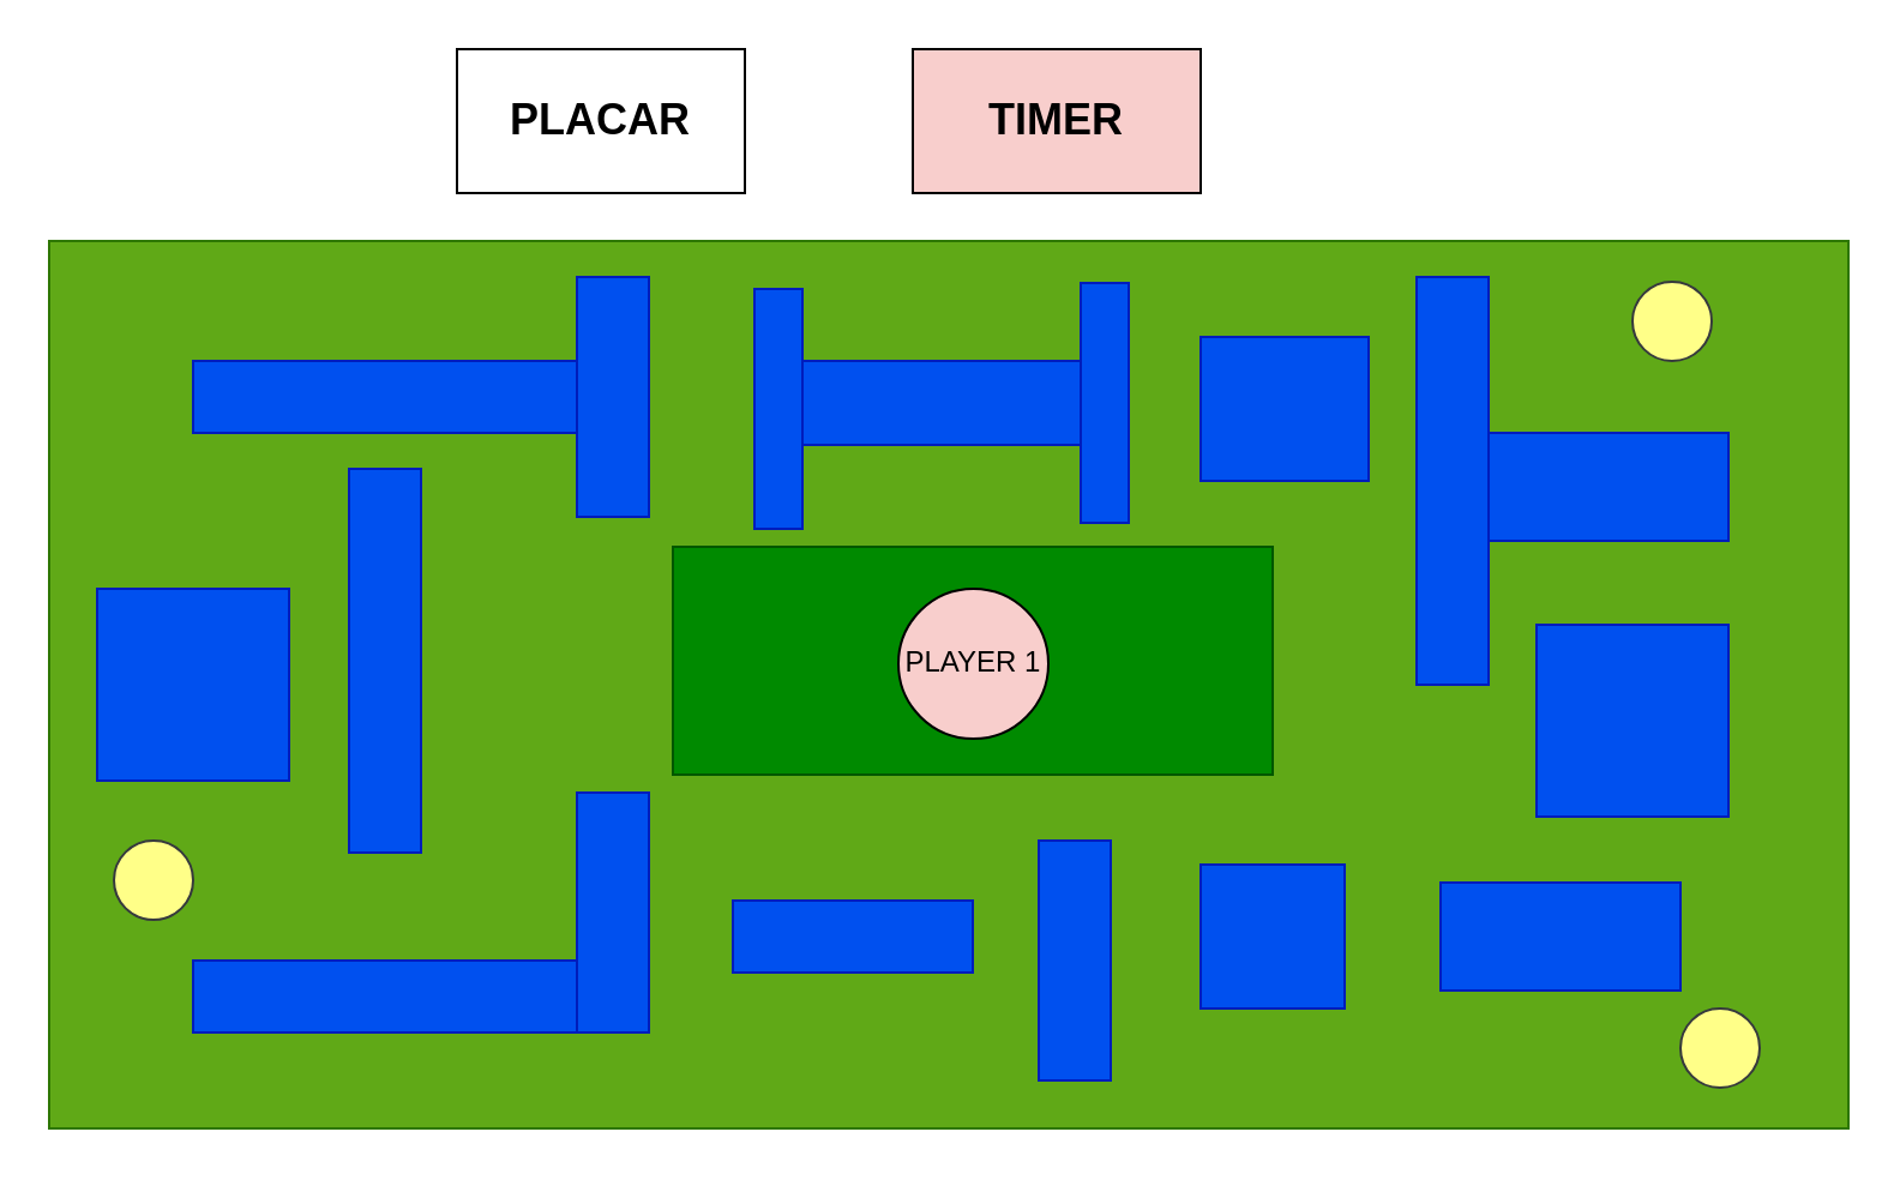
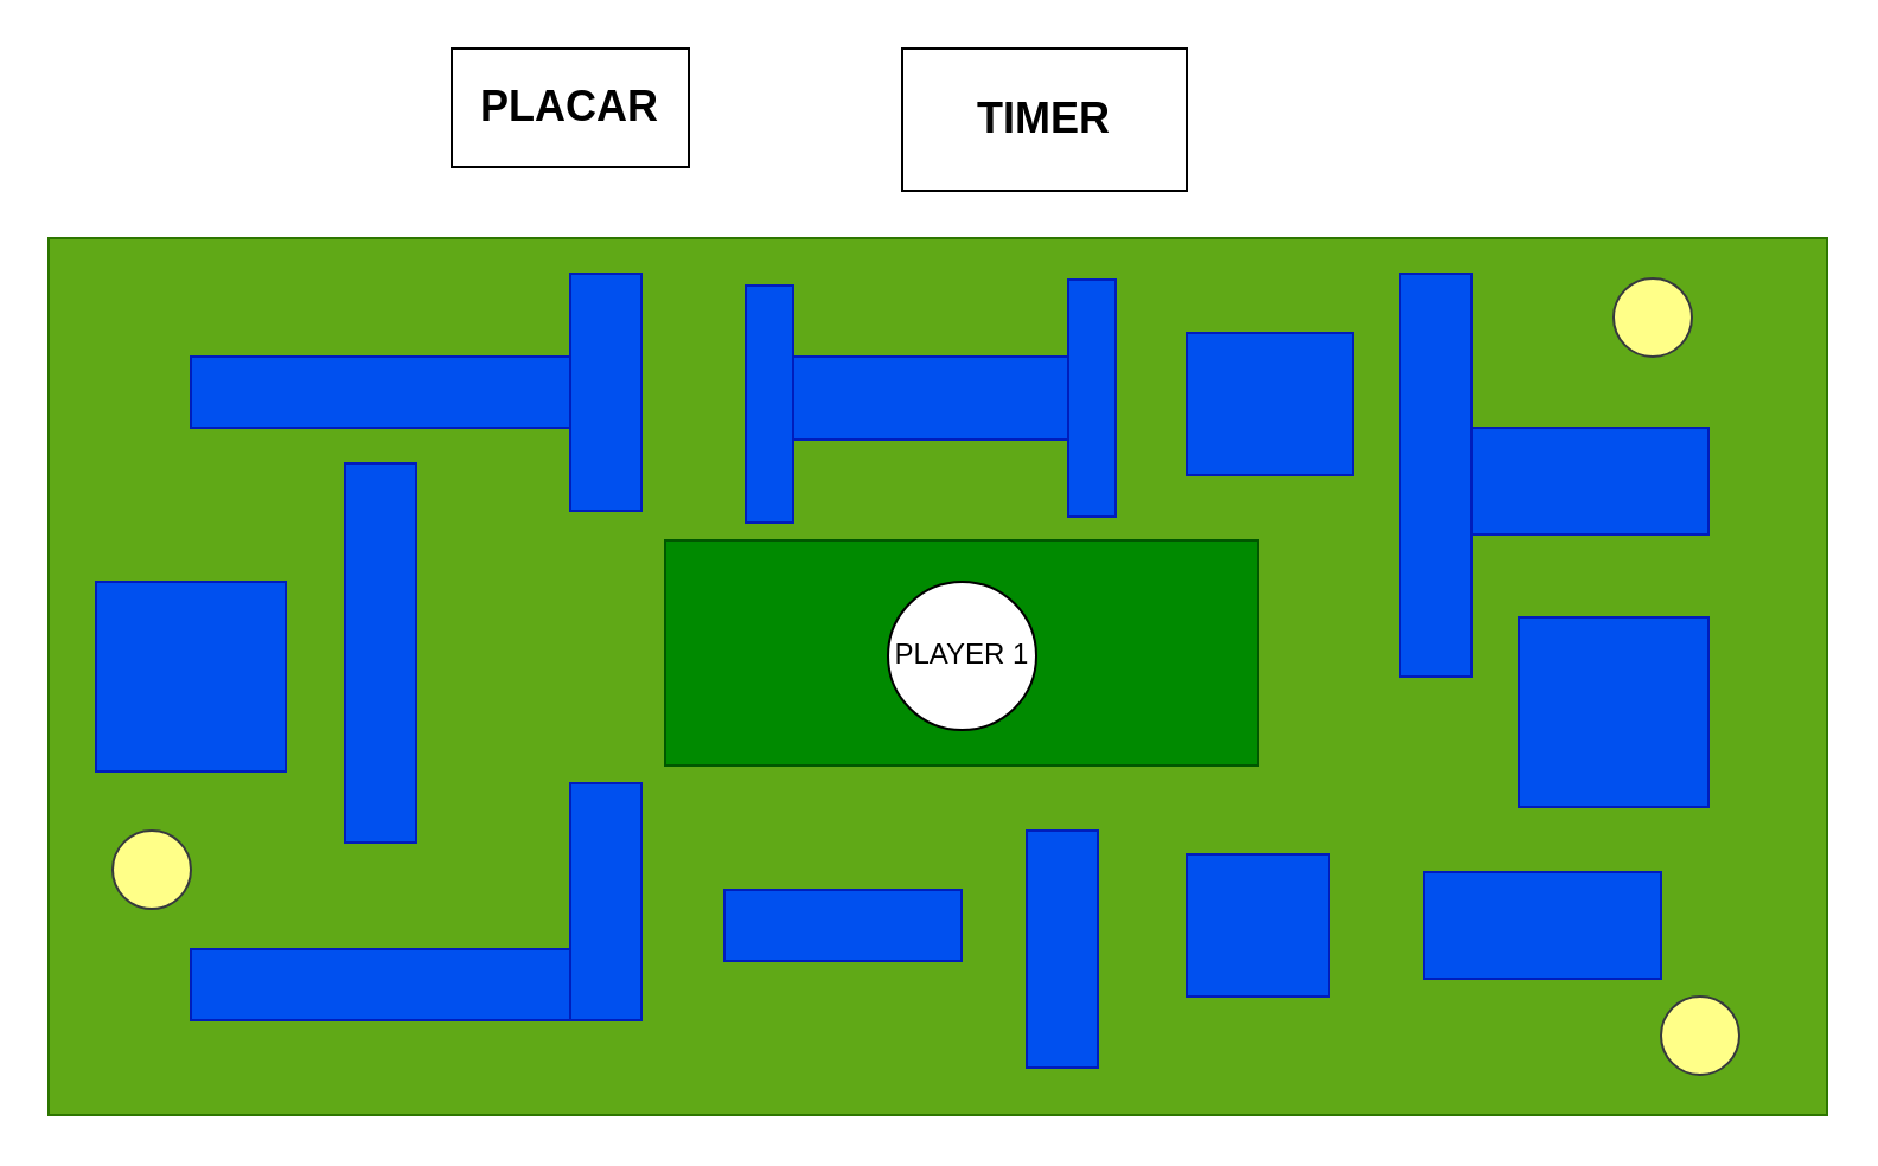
  <mxCell id="0" />
  <mxCell id="1" parent="0" />
  <mxCell id="2" value="" style="rounded=0;whiteSpace=wrap;html=1;fillColor=#60a917;strokeColor=#2D7600;fontColor=#ffffff;" vertex="1" parent="1"><mxGeometry x="20" y="100" width="750" height="370" as="geometry" /></mxCell>
  <mxCell id="3" value="" style="rounded=0;whiteSpace=wrap;html=1;fillColor=#0050ef;strokeColor=#001DBC;fontColor=#ffffff;" vertex="1" parent="1"><mxGeometry x="80" y="150" width="160" height="30" as="geometry" /></mxCell>
  <mxCell id="4" value="" style="rounded=0;whiteSpace=wrap;html=1;rotation=90;fillColor=#0050ef;strokeColor=#001DBC;fontColor=#ffffff;" vertex="1" parent="1"><mxGeometry x="80" y="260" width="160" height="30" as="geometry" /></mxCell>
  <mxCell id="5" value="" style="rounded=0;whiteSpace=wrap;html=1;fillColor=#0050ef;strokeColor=#001DBC;fontColor=#ffffff;" vertex="1" parent="1"><mxGeometry x="80" y="400" width="160" height="30" as="geometry" /></mxCell>
  <mxCell id="6" value="" style="rounded=0;whiteSpace=wrap;html=1;fillColor=#0050ef;strokeColor=#001DBC;fontColor=#ffffff;" vertex="1" parent="1"><mxGeometry x="240" y="330" width="30" height="100" as="geometry" /></mxCell>
  <mxCell id="7" value="" style="rounded=0;whiteSpace=wrap;html=1;fillColor=#0050ef;strokeColor=#001DBC;fontColor=#ffffff;" vertex="1" parent="1"><mxGeometry x="240" y="115" width="30" height="100" as="geometry" /></mxCell>
  <mxCell id="8" value="" style="rounded=0;whiteSpace=wrap;html=1;fillColor=#008a00;strokeColor=#005700;fontColor=#ffffff;" vertex="1" parent="1"><mxGeometry x="280" y="227.5" width="250" height="95" as="geometry" /></mxCell>
- <mxCell id="9" value="PLAYER 1" style="ellipse;whiteSpace=wrap;html=1;aspect=fixed;fillColor=#f8cecc;" vertex="1" parent="1"><mxGeometry x="374" y="245" width="62.5" height="62.5" as="geometry" /></mxCell>
+ <mxCell id="9" value="PLAYER 1" style="ellipse;whiteSpace=wrap;html=1;aspect=fixed;" vertex="1" parent="1"><mxGeometry x="374" y="245" width="62.5" height="62.5" as="geometry" /></mxCell>
  <mxCell id="10" value="" style="rounded=0;whiteSpace=wrap;html=1;fillColor=#0050ef;strokeColor=#001DBC;fontColor=#ffffff;rotation=90;" vertex="1" parent="1"><mxGeometry x="340" y="340" width="30" height="100" as="geometry" /></mxCell>
  <mxCell id="11" value="" style="rounded=0;whiteSpace=wrap;html=1;fillColor=#0050ef;strokeColor=#001DBC;fontColor=#ffffff;rotation=0;" vertex="1" parent="1"><mxGeometry x="432.5" y="350" width="30" height="100" as="geometry" /></mxCell>
  <mxCell id="12" value="" style="rounded=0;whiteSpace=wrap;html=1;strokeColor=#001DBC;fillColor=#0050ef;fontColor=#ffffff;" vertex="1" parent="1"><mxGeometry x="330" y="150" width="120" height="35" as="geometry" /></mxCell>
  <mxCell id="13" value="" style="rounded=0;whiteSpace=wrap;html=1;strokeColor=#001DBC;rotation=90;fillColor=#0050ef;fontColor=#ffffff;" vertex="1" parent="1"><mxGeometry x="410" y="157.5" width="100" height="20" as="geometry" /></mxCell>
  <mxCell id="14" value="" style="rounded=0;whiteSpace=wrap;html=1;strokeColor=#001DBC;rotation=90;fillColor=#0050ef;fontColor=#ffffff;" vertex="1" parent="1"><mxGeometry x="274" y="160" width="100" height="20" as="geometry" /></mxCell>
  <mxCell id="15" value="" style="rounded=0;whiteSpace=wrap;html=1;strokeColor=#001DBC;fillColor=#0050ef;fontColor=#ffffff;" vertex="1" parent="1"><mxGeometry x="500" y="360" width="60" height="60" as="geometry" /></mxCell>
  <mxCell id="16" value="" style="rounded=0;whiteSpace=wrap;html=1;strokeColor=#001DBC;fillColor=#0050ef;fontColor=#ffffff;" vertex="1" parent="1"><mxGeometry x="590" y="115" width="30" height="170" as="geometry" /></mxCell>
  <mxCell id="17" value="" style="rounded=0;whiteSpace=wrap;html=1;strokeColor=#001DBC;fillColor=#0050ef;fontColor=#ffffff;" vertex="1" parent="1"><mxGeometry x="620" y="180" width="100" height="45" as="geometry" /></mxCell>
  <mxCell id="18" value="" style="rounded=0;whiteSpace=wrap;html=1;strokeColor=#001DBC;fillColor=#0050ef;fontColor=#ffffff;" vertex="1" parent="1"><mxGeometry x="600" y="367.5" width="100" height="45" as="geometry" /></mxCell>
  <mxCell id="19" value="" style="whiteSpace=wrap;html=1;aspect=fixed;strokeColor=#001DBC;fillColor=#0050ef;fontColor=#ffffff;" vertex="1" parent="1"><mxGeometry x="640" y="260" width="80" height="80" as="geometry" /></mxCell>
  <mxCell id="20" value="" style="rounded=0;whiteSpace=wrap;html=1;strokeColor=#001DBC;fillColor=#0050ef;fontColor=#ffffff;" vertex="1" parent="1"><mxGeometry x="500" y="140" width="70" height="60" as="geometry" /></mxCell>
  <mxCell id="21" value="" style="whiteSpace=wrap;html=1;aspect=fixed;strokeColor=#001DBC;fillColor=#0050ef;fontColor=#ffffff;" vertex="1" parent="1"><mxGeometry x="40" y="245" width="80" height="80" as="geometry" /></mxCell>
  <mxCell id="22" value="" style="ellipse;whiteSpace=wrap;html=1;aspect=fixed;fillColor=#ffff88;strokeColor=#36393d;" vertex="1" parent="1"><mxGeometry x="47" y="350" width="33" height="33" as="geometry" /></mxCell>
  <mxCell id="23" value="" style="ellipse;whiteSpace=wrap;html=1;aspect=fixed;fillColor=#ffff88;strokeColor=#36393d;" vertex="1" parent="1"><mxGeometry x="680" y="117" width="33" height="33" as="geometry" /></mxCell>
  <mxCell id="24" value="" style="ellipse;whiteSpace=wrap;html=1;aspect=fixed;fillColor=#ffff88;strokeColor=#36393d;" vertex="1" parent="1"><mxGeometry x="700" y="420" width="33" height="33" as="geometry" /></mxCell>
- <mxCell id="25" value="&lt;b&gt;&lt;font style=&quot;font-size: 18px&quot;&gt;PLACAR&lt;/font&gt;&lt;/b&gt;" style="rounded=0;whiteSpace=wrap;html=1;strokeColor=#000000;" vertex="1" parent="1"><mxGeometry x="190" y="20" width="120" height="60" as="geometry" /></mxCell>
- <mxCell id="26" value="&lt;span style=&quot;font-size: 18px&quot;&gt;&lt;b&gt;TIMER&lt;/b&gt;&lt;/span&gt;" style="rounded=0;whiteSpace=wrap;html=1;strokeColor=#000000;fillColor=#f8cecc;" vertex="1" parent="1"><mxGeometry x="380" y="20" width="120" height="60" as="geometry" /></mxCell>
+ <mxCell id="25" value="&lt;b&gt;&lt;font style=&quot;font-size: 18px&quot;&gt;PLACAR&lt;/font&gt;&lt;/b&gt;" style="rounded=0;whiteSpace=wrap;html=1;strokeColor=#000000;" vertex="1" parent="1"><mxGeometry x="190" y="20" width="100" height="50" as="geometry" /></mxCell>
+ <mxCell id="26" value="&lt;span style=&quot;font-size: 18px&quot;&gt;&lt;b&gt;TIMER&lt;/b&gt;&lt;/span&gt;" style="rounded=0;whiteSpace=wrap;html=1;strokeColor=#000000;" vertex="1" parent="1"><mxGeometry x="380" y="20" width="120" height="60" as="geometry" /></mxCell>
